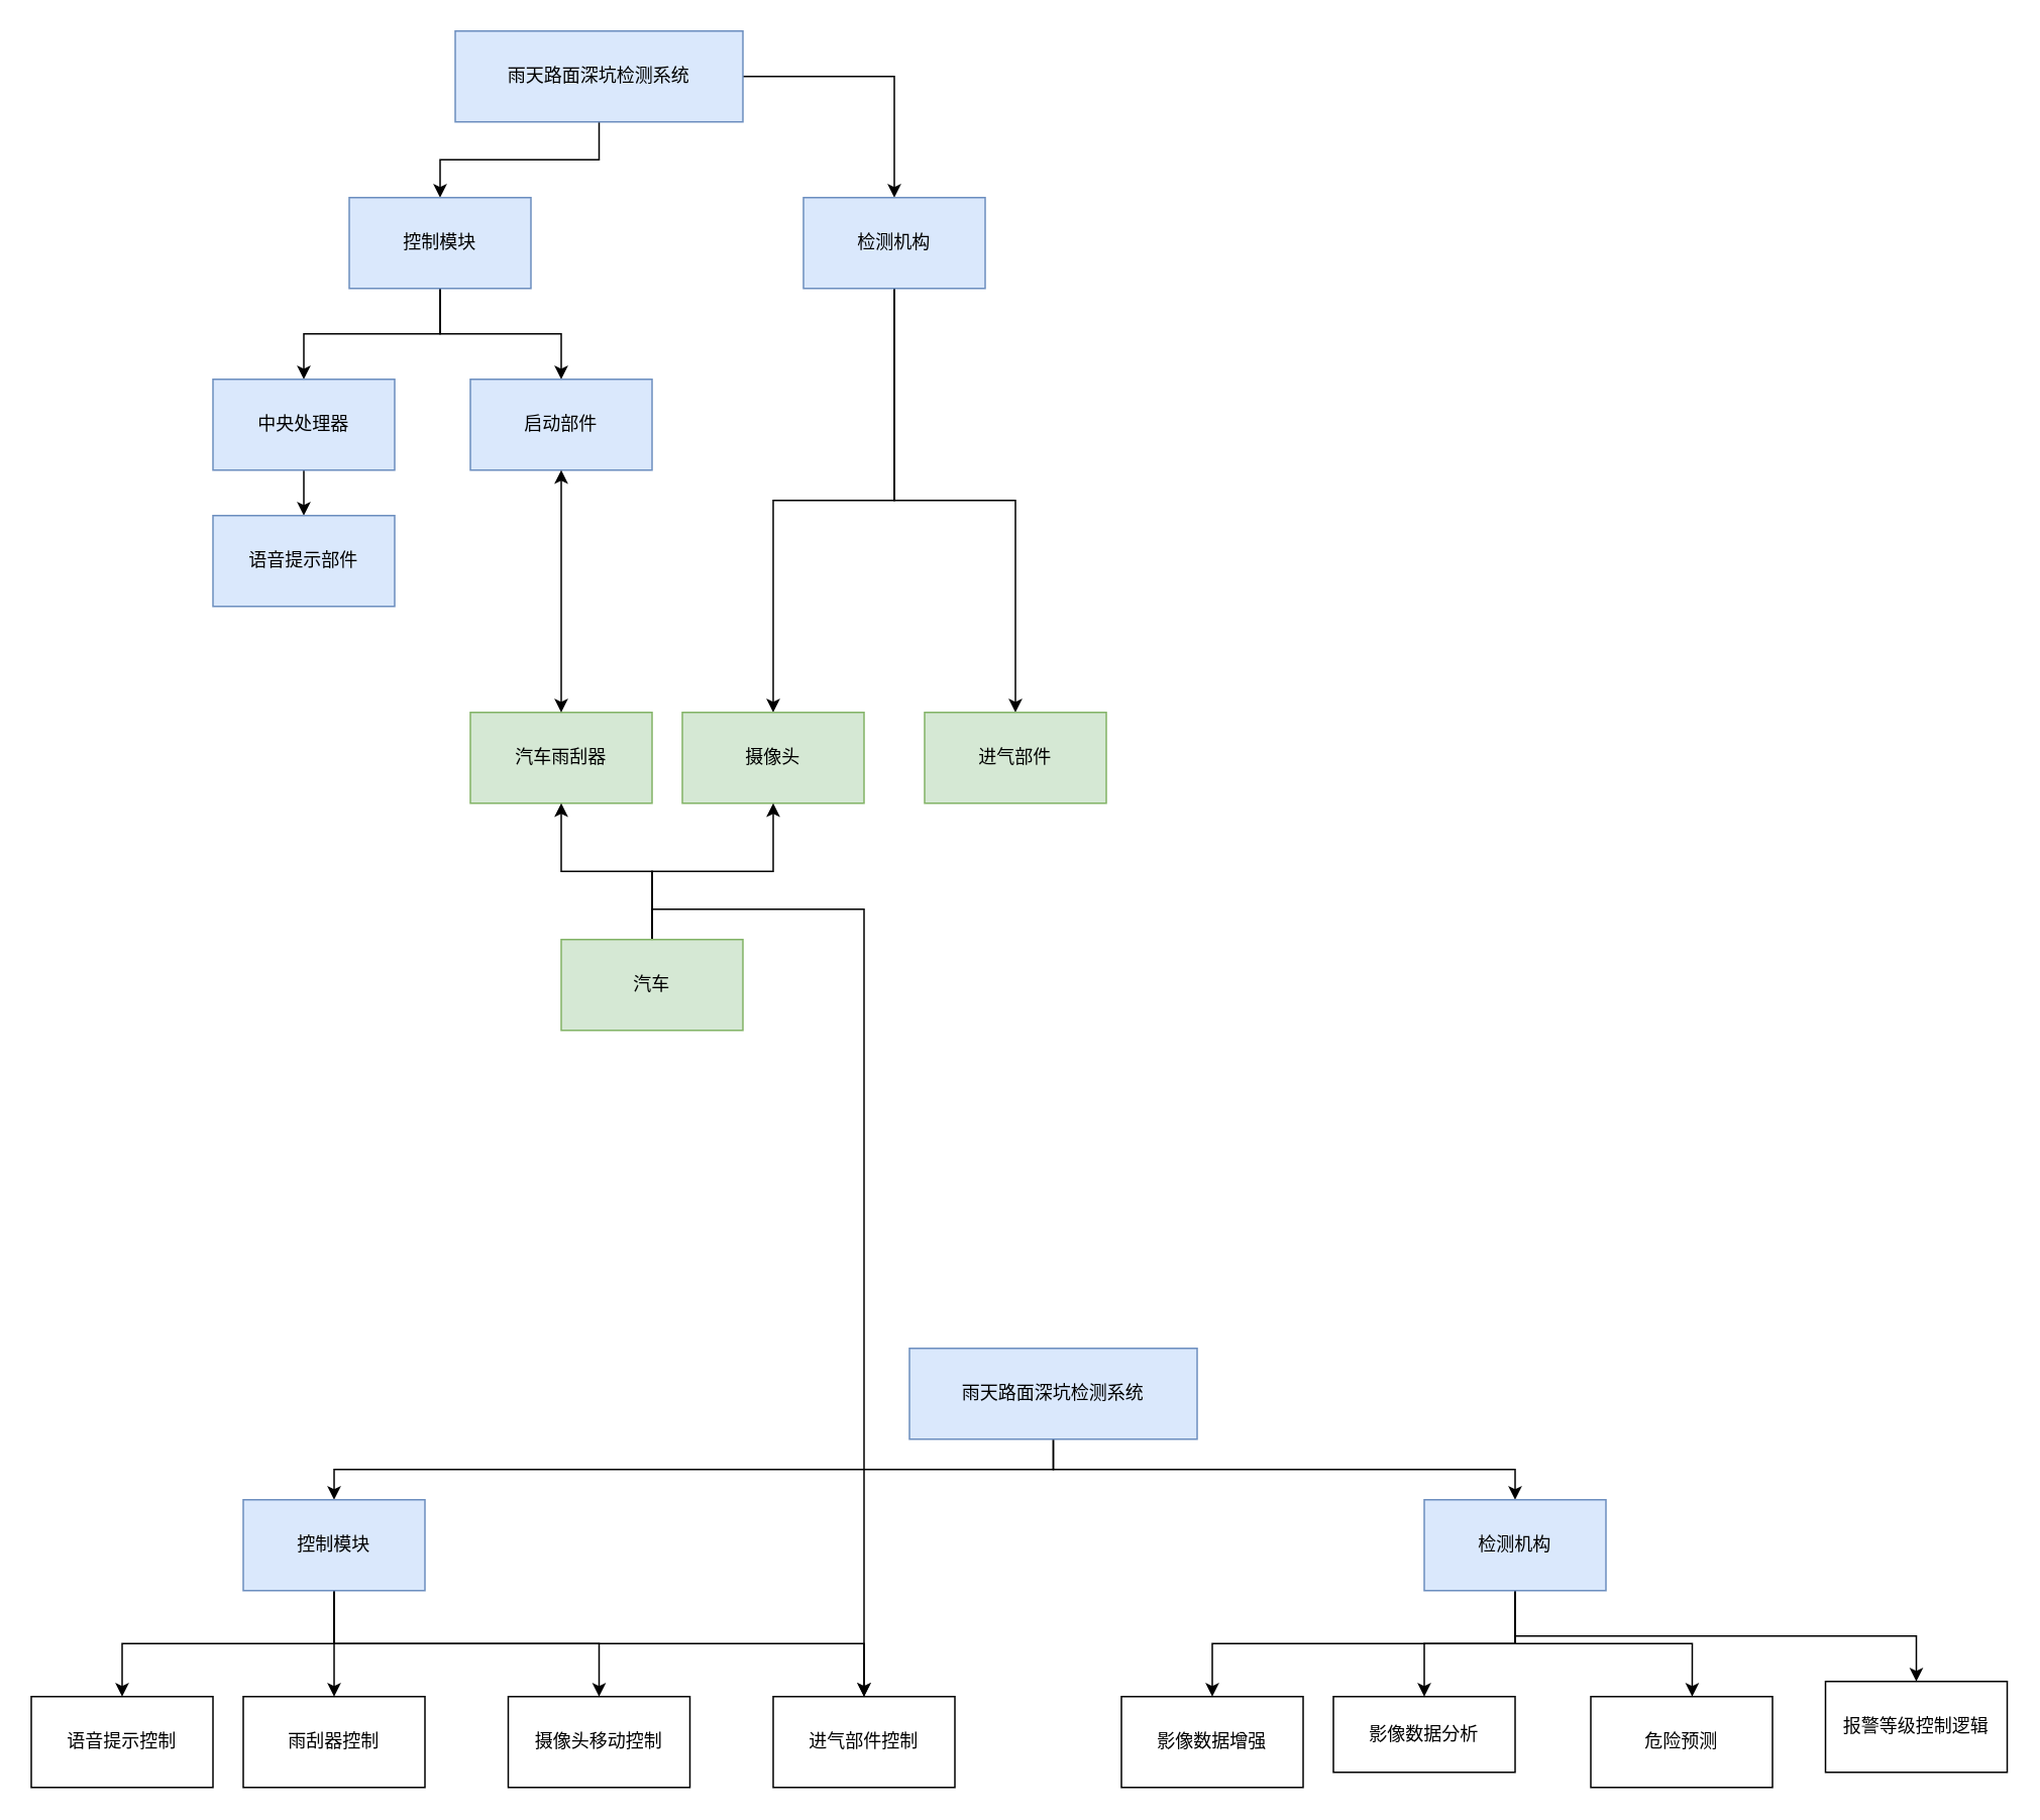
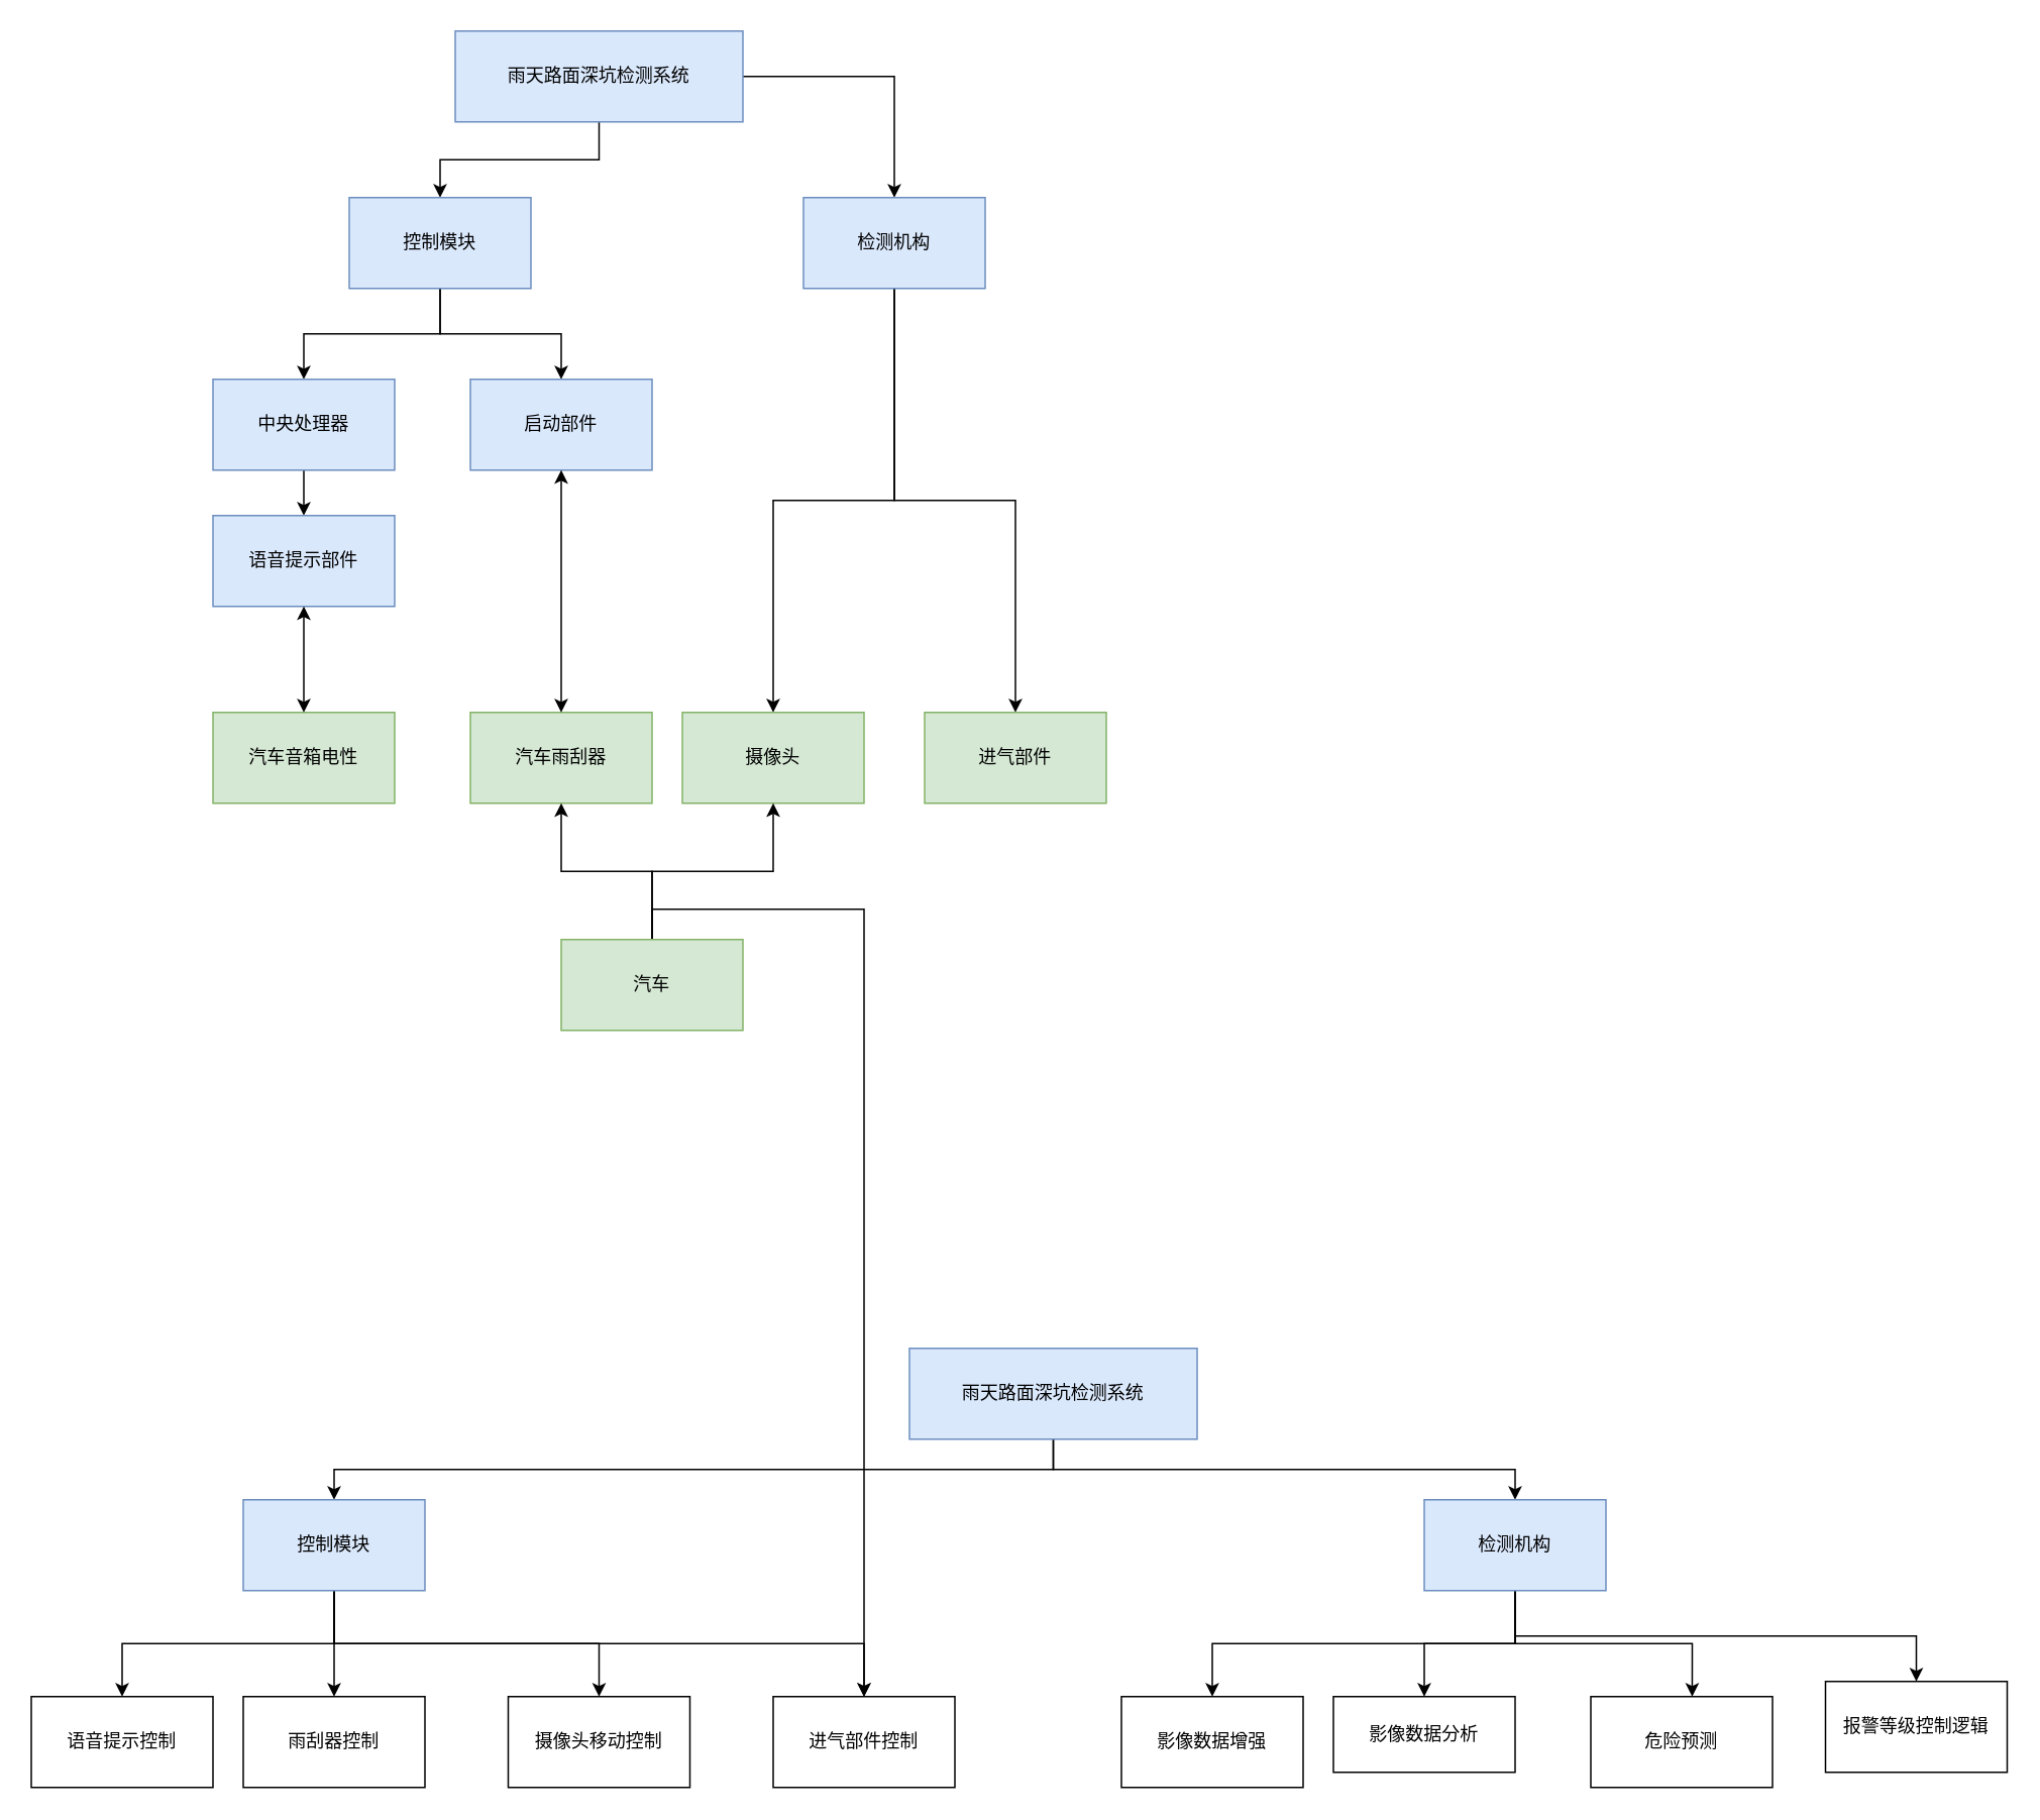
  <mxCell id="0" />
  <mxCell id="1" parent="0" />
  <mxCell id="2" style="edgeStyle=orthogonalEdgeStyle;rounded=0;orthogonalLoop=1;jettySize=auto;html=1;entryX=0.5;entryY=0;entryDx=0;entryDy=0;" parent="1" source="4" target="7" edge="1"><mxGeometry relative="1" as="geometry" /></mxCell>
  <mxCell id="3" style="edgeStyle=orthogonalEdgeStyle;rounded=0;orthogonalLoop=1;jettySize=auto;html=1;entryX=0.5;entryY=0;entryDx=0;entryDy=0;" parent="1" source="4" target="10" edge="1"><mxGeometry relative="1" as="geometry" /></mxCell>
  <mxCell id="4" value="雨天路面深坑检测系统 &lt;br/&gt;" style="rounded=0;whiteSpace=wrap;html=1;fillColor=#dae8fc;strokeColor=#6c8ebf;" parent="1" vertex="1"><mxGeometry x="300" y="20" width="190" height="60" as="geometry" /></mxCell>
  <mxCell id="5" style="edgeStyle=orthogonalEdgeStyle;rounded=0;orthogonalLoop=1;jettySize=auto;html=1;entryX=0.5;entryY=0;entryDx=0;entryDy=0;" parent="1" source="7" target="12" edge="1"><mxGeometry relative="1" as="geometry" /></mxCell>
  <mxCell id="6" style="edgeStyle=orthogonalEdgeStyle;rounded=0;orthogonalLoop=1;jettySize=auto;html=1;entryX=0.5;entryY=0;entryDx=0;entryDy=0;" parent="1" source="7" target="13" edge="1"><mxGeometry relative="1" as="geometry" /></mxCell>
  <mxCell id="7" value="控制模块" style="rounded=0;whiteSpace=wrap;html=1;fillColor=#dae8fc;strokeColor=#6c8ebf;" parent="1" vertex="1"><mxGeometry x="230" y="130" width="120" height="60" as="geometry" /></mxCell>
  <mxCell id="8" style="edgeStyle=orthogonalEdgeStyle;rounded=0;orthogonalLoop=1;jettySize=auto;html=1;" edge="1" parent="1" source="10" target="15"><mxGeometry relative="1" as="geometry" /></mxCell>
  <mxCell id="9" style="edgeStyle=orthogonalEdgeStyle;rounded=0;orthogonalLoop=1;jettySize=auto;html=1;entryX=0.5;entryY=0;entryDx=0;entryDy=0;" edge="1" parent="1" source="10" target="24"><mxGeometry relative="1" as="geometry" /></mxCell>
  <mxCell id="10" value="检测机构 " style="rounded=0;whiteSpace=wrap;html=1;fillColor=#dae8fc;strokeColor=#6c8ebf;" parent="1" vertex="1"><mxGeometry x="530" y="130" width="120" height="60" as="geometry" /></mxCell>
  <mxCell id="11" style="edgeStyle=orthogonalEdgeStyle;rounded=0;orthogonalLoop=1;jettySize=auto;html=1;" parent="1" source="12" target="21" edge="1"><mxGeometry relative="1" as="geometry" /></mxCell>
  <mxCell id="12" value="中央处理器" style="rounded=0;whiteSpace=wrap;html=1;fillColor=#dae8fc;strokeColor=#6c8ebf;" parent="1" vertex="1"><mxGeometry x="140" y="250" width="120" height="60" as="geometry" /></mxCell>
  <mxCell id="13" value="启动部件 " style="rounded=0;whiteSpace=wrap;html=1;fillColor=#dae8fc;strokeColor=#6c8ebf;" parent="1" vertex="1"><mxGeometry x="310" y="250" width="120" height="60" as="geometry" /></mxCell>
  <mxCell id="14" value="汽车雨刮器 &lt;br/&gt;" style="rounded=0;whiteSpace=wrap;html=1;fillColor=#d5e8d4;strokeColor=#82b366;" parent="1" vertex="1"><mxGeometry x="310" y="470" width="120" height="60" as="geometry" /></mxCell>
  <mxCell id="15" value="摄像头" style="rounded=0;whiteSpace=wrap;html=1;fillColor=#d5e8d4;strokeColor=#82b366;" parent="1" vertex="1"><mxGeometry x="450" y="470" width="120" height="60" as="geometry" /></mxCell>
+ <mxCell id="16" value="汽车音箱电性 " style="rounded=0;whiteSpace=wrap;html=1;fillColor=#d5e8d4;strokeColor=#82b366;" parent="1" vertex="1"><mxGeometry x="140" y="470" width="120" height="60" as="geometry" /></mxCell>
  <mxCell id="17" style="edgeStyle=orthogonalEdgeStyle;rounded=0;orthogonalLoop=1;jettySize=auto;html=1;entryX=0.5;entryY=1;entryDx=0;entryDy=0;" parent="1" source="20" target="14" edge="1"><mxGeometry relative="1" as="geometry" /></mxCell>
  <mxCell id="18" style="edgeStyle=orthogonalEdgeStyle;rounded=0;orthogonalLoop=1;jettySize=auto;html=1;exitX=0.5;exitY=0;exitDx=0;exitDy=0;" edge="1" parent="1" source="20" target="15"><mxGeometry relative="1" as="geometry" /></mxCell>
  <mxCell id="19" style="edgeStyle=orthogonalEdgeStyle;rounded=0;orthogonalLoop=1;jettySize=auto;html=1;exitX=0.5;exitY=0;exitDx=0;exitDy=0;" edge="1" parent="1" source="20" target="41"><mxGeometry relative="1" as="geometry" /></mxCell>
  <mxCell id="20" value="汽车" style="rounded=0;whiteSpace=wrap;html=1;fillColor=#d5e8d4;strokeColor=#82b366;" parent="1" vertex="1"><mxGeometry x="370" y="620" width="120" height="60" as="geometry" /></mxCell>
  <mxCell id="21" value="语音提示部件" style="rounded=0;whiteSpace=wrap;html=1;fillColor=#dae8fc;strokeColor=#6c8ebf;" parent="1" vertex="1"><mxGeometry x="140" y="340" width="120" height="60" as="geometry" /></mxCell>
  <mxCell id="22" value="" style="endArrow=classic;startArrow=classic;html=1;rounded=0;exitX=0.5;exitY=0;exitDx=0;exitDy=0;entryX=0.5;entryY=1;entryDx=0;entryDy=0;" parent="1" source="14" target="13" edge="1"><mxGeometry width="50" height="50" relative="1" as="geometry"><mxPoint x="380" y="480" as="sourcePoint" /><mxPoint x="430" y="430" as="targetPoint" /></mxGeometry></mxCell>
+ <mxCell id="23" value="" style="endArrow=classic;startArrow=classic;html=1;rounded=0;entryX=0.5;entryY=1;entryDx=0;entryDy=0;" parent="1" source="16" target="21" edge="1"><mxGeometry width="50" height="50" relative="1" as="geometry"><mxPoint x="110" y="490" as="sourcePoint" /><mxPoint x="160" y="440" as="targetPoint" /></mxGeometry></mxCell>
  <mxCell id="24" value="进气部件 &lt;br/&gt;" style="rounded=0;whiteSpace=wrap;html=1;fillColor=#d5e8d4;strokeColor=#82b366;" vertex="1" parent="1"><mxGeometry x="610" y="470" width="120" height="60" as="geometry" /></mxCell>
  <mxCell id="25" style="edgeStyle=orthogonalEdgeStyle;rounded=0;orthogonalLoop=1;jettySize=auto;html=1;entryX=0.5;entryY=0;entryDx=0;entryDy=0;exitX=0.5;exitY=1;exitDx=0;exitDy=0;" edge="1" source="27" target="32" parent="1"><mxGeometry relative="1" as="geometry" /></mxCell>
  <mxCell id="26" style="edgeStyle=orthogonalEdgeStyle;rounded=0;orthogonalLoop=1;jettySize=auto;html=1;entryX=0.5;entryY=0;entryDx=0;entryDy=0;exitX=0.5;exitY=1;exitDx=0;exitDy=0;" edge="1" source="27" target="37" parent="1"><mxGeometry relative="1" as="geometry" /></mxCell>
  <mxCell id="27" value="雨天路面深坑检测系统 &lt;br/&gt;" style="rounded=0;whiteSpace=wrap;html=1;fillColor=#dae8fc;strokeColor=#6c8ebf;" vertex="1" parent="1"><mxGeometry x="600" y="890" width="190" height="60" as="geometry" /></mxCell>
  <mxCell id="28" style="edgeStyle=orthogonalEdgeStyle;rounded=0;orthogonalLoop=1;jettySize=auto;html=1;entryX=0.5;entryY=0;entryDx=0;entryDy=0;exitX=0.5;exitY=1;exitDx=0;exitDy=0;" edge="1" parent="1" source="32" target="38"><mxGeometry relative="1" as="geometry" /></mxCell>
  <mxCell id="29" style="edgeStyle=orthogonalEdgeStyle;rounded=0;orthogonalLoop=1;jettySize=auto;html=1;entryX=0.5;entryY=0;entryDx=0;entryDy=0;" edge="1" parent="1" source="32" target="39"><mxGeometry relative="1" as="geometry" /></mxCell>
  <mxCell id="30" style="edgeStyle=orthogonalEdgeStyle;rounded=0;orthogonalLoop=1;jettySize=auto;html=1;entryX=0.5;entryY=0;entryDx=0;entryDy=0;exitX=0.5;exitY=1;exitDx=0;exitDy=0;" edge="1" parent="1" source="32" target="40"><mxGeometry relative="1" as="geometry" /></mxCell>
  <mxCell id="31" style="edgeStyle=orthogonalEdgeStyle;rounded=0;orthogonalLoop=1;jettySize=auto;html=1;entryX=0.5;entryY=0;entryDx=0;entryDy=0;exitX=0.5;exitY=1;exitDx=0;exitDy=0;" edge="1" parent="1" source="32" target="41"><mxGeometry relative="1" as="geometry" /></mxCell>
  <mxCell id="32" value="控制模块" style="rounded=0;whiteSpace=wrap;html=1;fillColor=#dae8fc;strokeColor=#6c8ebf;" vertex="1" parent="1"><mxGeometry x="160" y="990" width="120" height="60" as="geometry" /></mxCell>
  <mxCell id="33" style="edgeStyle=orthogonalEdgeStyle;rounded=0;orthogonalLoop=1;jettySize=auto;html=1;entryX=0.5;entryY=0;entryDx=0;entryDy=0;exitX=0.5;exitY=1;exitDx=0;exitDy=0;" edge="1" parent="1" source="37" target="42"><mxGeometry relative="1" as="geometry" /></mxCell>
  <mxCell id="34" style="edgeStyle=orthogonalEdgeStyle;rounded=0;orthogonalLoop=1;jettySize=auto;html=1;" edge="1" parent="1" source="37" target="43"><mxGeometry relative="1" as="geometry" /></mxCell>
  <mxCell id="35" style="edgeStyle=orthogonalEdgeStyle;rounded=0;orthogonalLoop=1;jettySize=auto;html=1;entryX=0.558;entryY=0;entryDx=0;entryDy=0;entryPerimeter=0;" edge="1" parent="1" source="37" target="44"><mxGeometry relative="1" as="geometry" /></mxCell>
  <mxCell id="36" style="edgeStyle=orthogonalEdgeStyle;rounded=0;orthogonalLoop=1;jettySize=auto;html=1;exitX=0.5;exitY=1;exitDx=0;exitDy=0;" edge="1" parent="1" source="37" target="45"><mxGeometry relative="1" as="geometry" /></mxCell>
  <mxCell id="37" value="检测机构 " style="rounded=0;whiteSpace=wrap;html=1;fillColor=#dae8fc;strokeColor=#6c8ebf;" vertex="1" parent="1"><mxGeometry x="940" y="990" width="120" height="60" as="geometry" /></mxCell>
  <mxCell id="38" value="语音提示控制" style="rounded=0;whiteSpace=wrap;html=1;" vertex="1" parent="1"><mxGeometry x="20" y="1120" width="120" height="60" as="geometry" /></mxCell>
  <mxCell id="39" value="雨刮器控制" style="rounded=0;whiteSpace=wrap;html=1;" vertex="1" parent="1"><mxGeometry x="160" y="1120" width="120" height="60" as="geometry" /></mxCell>
  <mxCell id="40" value="摄像头移动控制" style="rounded=0;whiteSpace=wrap;html=1;" vertex="1" parent="1"><mxGeometry x="335" y="1120" width="120" height="60" as="geometry" /></mxCell>
  <mxCell id="41" value="进气部件控制" style="rounded=0;whiteSpace=wrap;html=1;" vertex="1" parent="1"><mxGeometry x="510" y="1120" width="120" height="60" as="geometry" /></mxCell>
  <mxCell id="42" value="影像数据增强" style="rounded=0;whiteSpace=wrap;html=1;" vertex="1" parent="1"><mxGeometry x="740" y="1120" width="120" height="60" as="geometry" /></mxCell>
  <mxCell id="43" value="影像数据分析" style="rounded=0;whiteSpace=wrap;html=1;" vertex="1" parent="1"><mxGeometry x="880" y="1120" width="120" height="50" as="geometry" /></mxCell>
  <mxCell id="44" value="危险预测" style="rounded=0;whiteSpace=wrap;html=1;" vertex="1" parent="1"><mxGeometry x="1050" y="1120" width="120" height="60" as="geometry" /></mxCell>
  <mxCell id="45" value="报警等级控制逻辑" style="rounded=0;whiteSpace=wrap;html=1;" vertex="1" parent="1"><mxGeometry x="1205" y="1110" width="120" height="60" as="geometry" /></mxCell>
